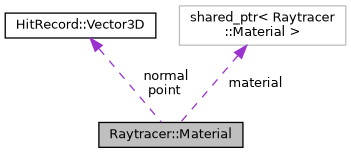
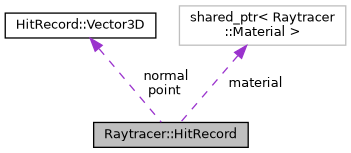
  digraph {
    node [color=black fillcolor=white fontname=Helvetica fontsize=10 shape=record style=filled]
    edge [color=darkorchid3 dir=back fontname=Helvetica fontsize=10 labelfontname=Helvetica labelfontsize=10 style=dashed]
-   n1 [fillcolor=grey75 fontcolor=black height=0.2 label="Raytracer::Material" width=0.4]
+   n1 [fillcolor=grey75 fontcolor=black height=0.2 label="Raytracer::HitRecord" width=0.4]
    n2 [height=0.2 label="HitRecord::Vector3D" width=0.4]
    n3 [color=grey75 height=0.2 label="shared_ptr\< Raytracer\l::Material \>" width=0.4]
    n2 -> n1 [label=" normal\npoint"]
    n3 -> n1 [label=" material"]
  }
